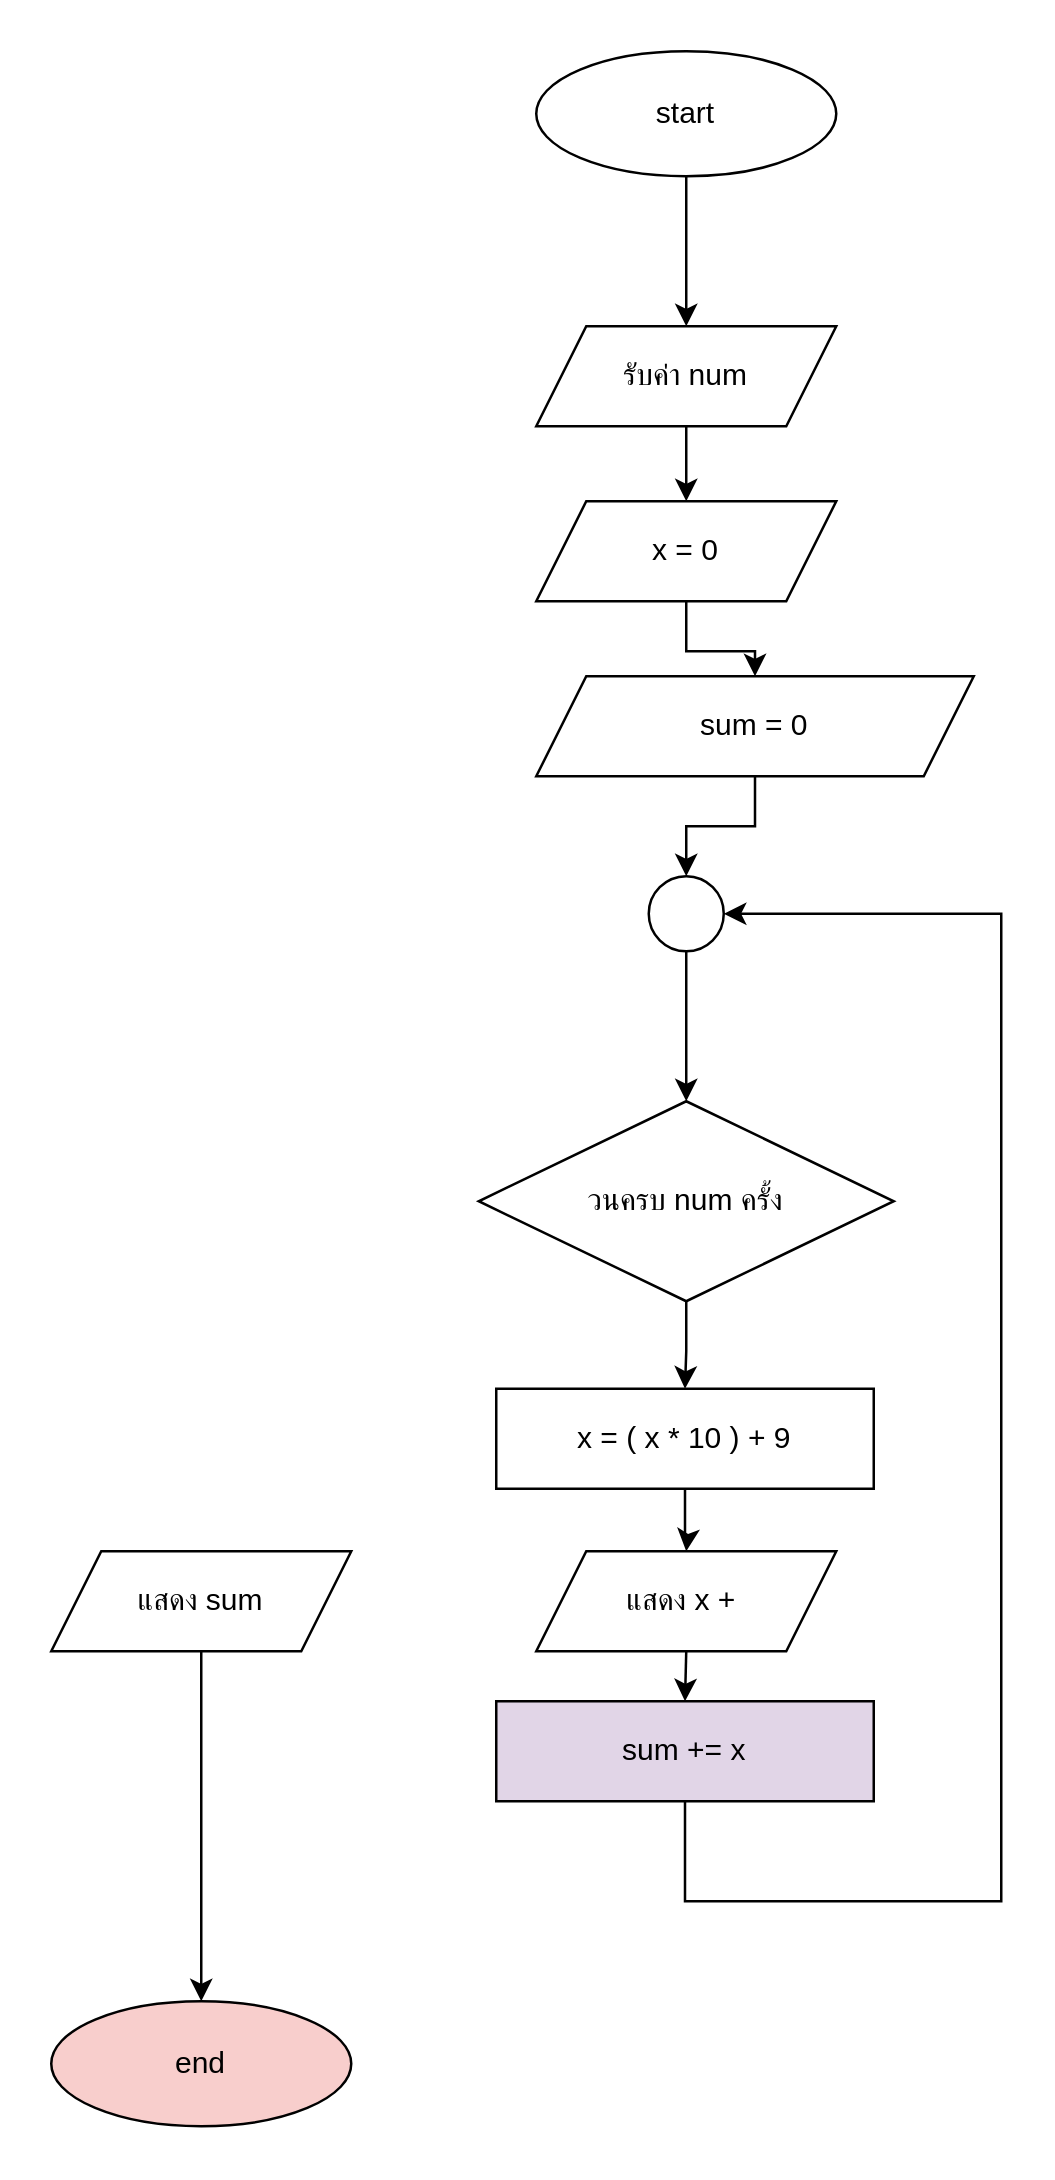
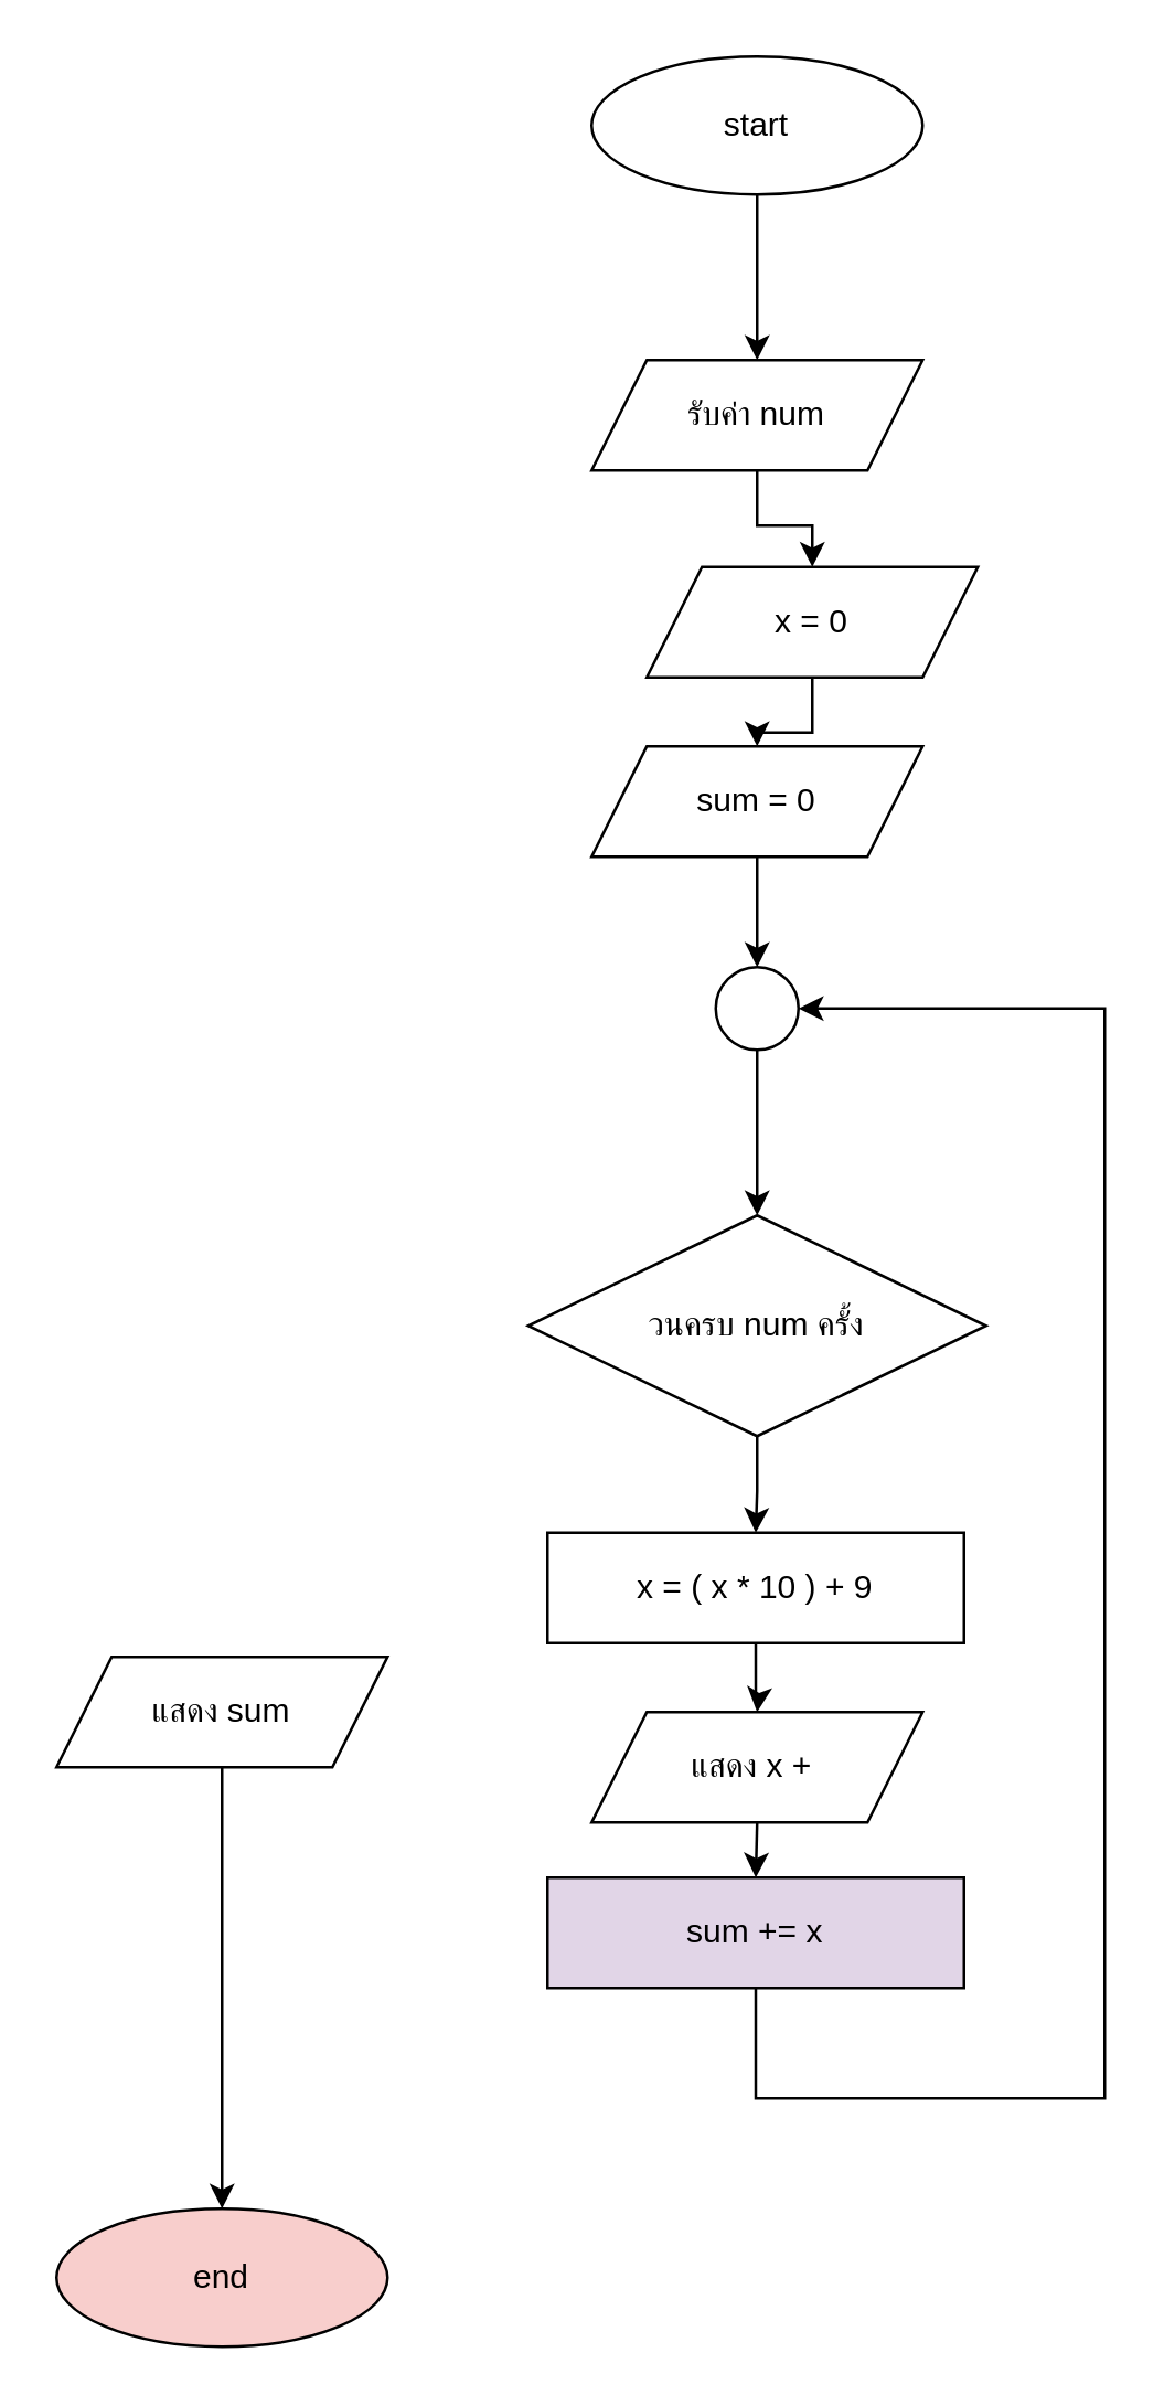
  <mxCell id="0" />
  <mxCell id="1" parent="0" />
  <mxCell id="2" value="" style="edgeStyle=orthogonalEdgeStyle;rounded=0;orthogonalLoop=1;jettySize=auto;html=1;" edge="1" parent="1" source="3" target="6"><mxGeometry relative="1" as="geometry" /></mxCell>
  <mxCell id="3" value="start" style="ellipse;whiteSpace=wrap;html=1;" vertex="1" parent="1"><mxGeometry x="214" y="20" width="120" height="50" as="geometry" /></mxCell>
  <mxCell id="4" value="" style="edgeStyle=orthogonalEdgeStyle;rounded=0;orthogonalLoop=1;jettySize=auto;html=1;exitX=0.5;exitY=1;exitDx=0;exitDy=0;" edge="1" parent="1" source="13" target="8"><mxGeometry relative="1" as="geometry"><mxPoint x="274" y="320" as="sourcePoint" /></mxGeometry></mxCell>
  <mxCell id="5" value="" style="edgeStyle=orthogonalEdgeStyle;rounded=0;orthogonalLoop=1;jettySize=auto;html=1;" edge="1" parent="1" source="6" target="12"><mxGeometry relative="1" as="geometry" /></mxCell>
  <mxCell id="6" value="รับค่า num" style="shape=parallelogram;perimeter=parallelogramPerimeter;whiteSpace=wrap;html=1;fixedSize=1;" vertex="1" parent="1"><mxGeometry x="214" y="130" width="120" height="40" as="geometry" /></mxCell>
  <mxCell id="7" value="" style="edgeStyle=orthogonalEdgeStyle;rounded=0;orthogonalLoop=1;jettySize=auto;html=1;" edge="1" parent="1" source="8" target="10"><mxGeometry relative="1" as="geometry" /></mxCell>
  <mxCell id="8" value="" style="ellipse;whiteSpace=wrap;html=1;aspect=fixed;" vertex="1" parent="1"><mxGeometry x="259" y="350" width="30" height="30" as="geometry" /></mxCell>
  <mxCell id="9" value="" style="edgeStyle=orthogonalEdgeStyle;rounded=0;orthogonalLoop=1;jettySize=auto;html=1;" edge="1" parent="1" source="10" target="15"><mxGeometry relative="1" as="geometry" /></mxCell>
  <mxCell id="10" value="วนครบ num ครั้ง" style="rhombus;whiteSpace=wrap;html=1;" vertex="1" parent="1"><mxGeometry x="191" y="440" width="166" height="80" as="geometry" /></mxCell>
  <mxCell id="11" value="" style="edgeStyle=orthogonalEdgeStyle;rounded=0;orthogonalLoop=1;jettySize=auto;html=1;" edge="1" parent="1" source="12" target="13"><mxGeometry relative="1" as="geometry" /></mxCell>
- <mxCell id="12" value="x = 0" style="shape=parallelogram;perimeter=parallelogramPerimeter;whiteSpace=wrap;html=1;fixedSize=1;" vertex="1" parent="1"><mxGeometry x="214" y="200" width="120" height="40" as="geometry" /></mxCell>
- <mxCell id="13" value="sum = 0" style="shape=parallelogram;perimeter=parallelogramPerimeter;whiteSpace=wrap;html=1;fixedSize=1;" vertex="1" parent="1"><mxGeometry x="214" y="270" width="175" height="40" as="geometry" /></mxCell>
+ <mxCell id="12" value="x = 0" style="shape=parallelogram;perimeter=parallelogramPerimeter;whiteSpace=wrap;html=1;fixedSize=1;" vertex="1" parent="1"><mxGeometry x="234" y="205" width="120" height="40" as="geometry" /></mxCell>
+ <mxCell id="13" value="sum = 0" style="shape=parallelogram;perimeter=parallelogramPerimeter;whiteSpace=wrap;html=1;fixedSize=1;" vertex="1" parent="1"><mxGeometry x="214" y="270" width="120" height="40" as="geometry" /></mxCell>
  <mxCell id="14" value="" style="edgeStyle=orthogonalEdgeStyle;rounded=0;orthogonalLoop=1;jettySize=auto;html=1;" edge="1" parent="1" source="15"><mxGeometry relative="1" as="geometry"><mxPoint x="274" y="620" as="targetPoint" /></mxGeometry></mxCell>
  <mxCell id="15" value="x = ( x * 10 ) + 9" style="rounded=0;whiteSpace=wrap;html=1;" vertex="1" parent="1"><mxGeometry x="198" y="555" width="151" height="40" as="geometry" /></mxCell>
  <mxCell id="16" style="edgeStyle=orthogonalEdgeStyle;rounded=0;orthogonalLoop=1;jettySize=auto;html=1;exitX=0.5;exitY=1;exitDx=0;exitDy=0;entryX=1;entryY=0.5;entryDx=0;entryDy=0;" edge="1" parent="1" source="17" target="8"><mxGeometry relative="1" as="geometry"><Array as="points"><mxPoint x="274" y="760" /><mxPoint x="400" y="760" /><mxPoint x="400" y="365" /></Array></mxGeometry></mxCell>
  <mxCell id="17" value="sum += x" style="rounded=0;whiteSpace=wrap;html=1;fillColor=#e1d5e7;" vertex="1" parent="1"><mxGeometry x="198" y="680" width="151" height="40" as="geometry" /></mxCell>
  <mxCell id="18" style="edgeStyle=orthogonalEdgeStyle;rounded=0;orthogonalLoop=1;jettySize=auto;html=1;exitX=0.5;exitY=1;exitDx=0;exitDy=0;entryX=0.5;entryY=0;entryDx=0;entryDy=0;" edge="1" parent="1" source="19" target="17"><mxGeometry relative="1" as="geometry" /></mxCell>
  <mxCell id="19" value="แสดง x +&amp;nbsp;" style="shape=parallelogram;perimeter=parallelogramPerimeter;whiteSpace=wrap;html=1;fixedSize=1;" vertex="1" parent="1"><mxGeometry x="214" y="620" width="120" height="40" as="geometry" /></mxCell>
  <mxCell id="20" style="edgeStyle=orthogonalEdgeStyle;rounded=0;orthogonalLoop=1;jettySize=auto;html=1;exitX=0.5;exitY=1;exitDx=0;exitDy=0;entryX=0.5;entryY=0;entryDx=0;entryDy=0;" edge="1" parent="1" source="21" target="22"><mxGeometry relative="1" as="geometry" /></mxCell>
- <mxCell id="21" value="แสดง sum" style="shape=parallelogram;perimeter=parallelogramPerimeter;whiteSpace=wrap;html=1;fixedSize=1;" vertex="1" parent="1"><mxGeometry x="20" y="620" width="120" height="40" as="geometry" /></mxCell>
+ <mxCell id="21" value="แสดง sum" style="shape=parallelogram;perimeter=parallelogramPerimeter;whiteSpace=wrap;html=1;fixedSize=1;" vertex="1" parent="1"><mxGeometry x="20" y="600" width="120" height="40" as="geometry" /></mxCell>
  <mxCell id="22" value="end" style="ellipse;whiteSpace=wrap;html=1;fillColor=#f8cecc;" vertex="1" parent="1"><mxGeometry x="20" y="800" width="120" height="50" as="geometry" /></mxCell>
